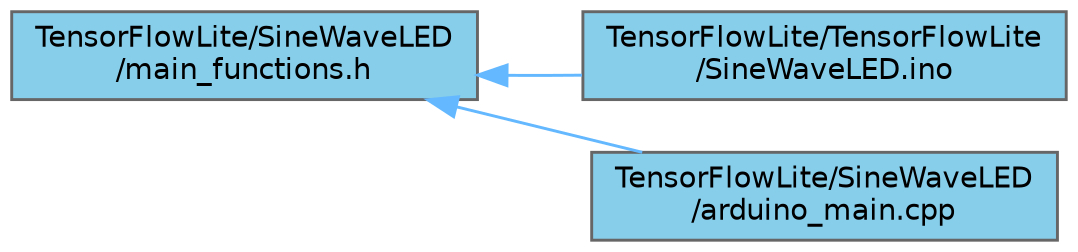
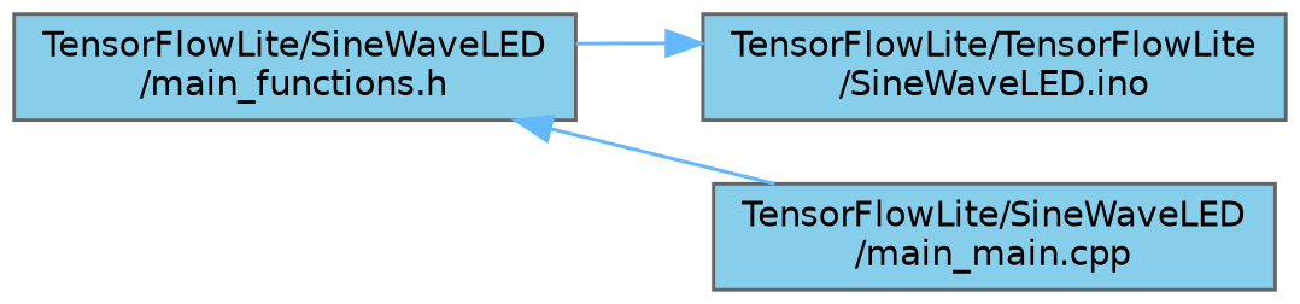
  digraph {
    rankdir=LR
    node [color=grey40 fillcolor=skyblue fontname=Helvetica fontsize=10 shape=box style=filled]
    edge [color=steelblue1 dir=back fontname=Helvetica fontsize=10 labelfontname=Helvetica labelfontsize=10 style=solid]
    n1 [color=gray40 fontcolor=black height=0.2 label="TensorFlowLite/SineWaveLED\l/main_functions.h" width=0.4]
    n2 [height=0.2 label="TensorFlowLite/TensorFlowLite\l/SineWaveLED.ino" width=0.4]
-   n3 [height=0.2 label="TensorFlowLite/SineWaveLED\l/arduino_main.cpp" width=0.4]
-   n1 -> n2
+   n3 [height=0.2 label="TensorFlowLite/SineWaveLED\l/main_main.cpp" width=0.4]
+   n2 -> n1
    n1 -> n3
  }
